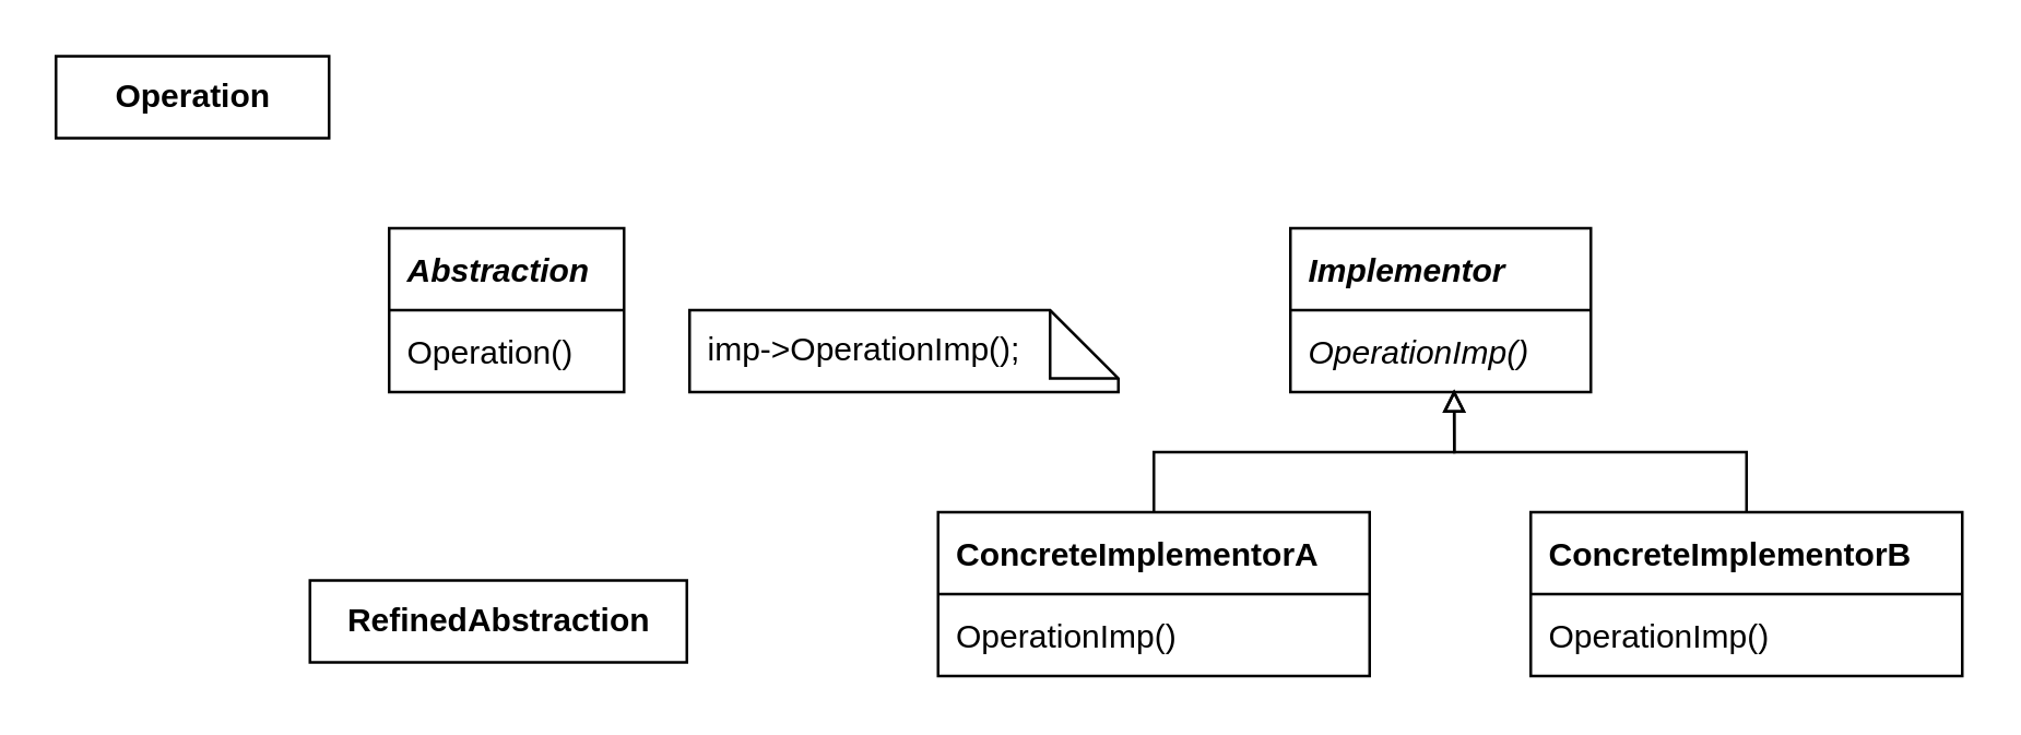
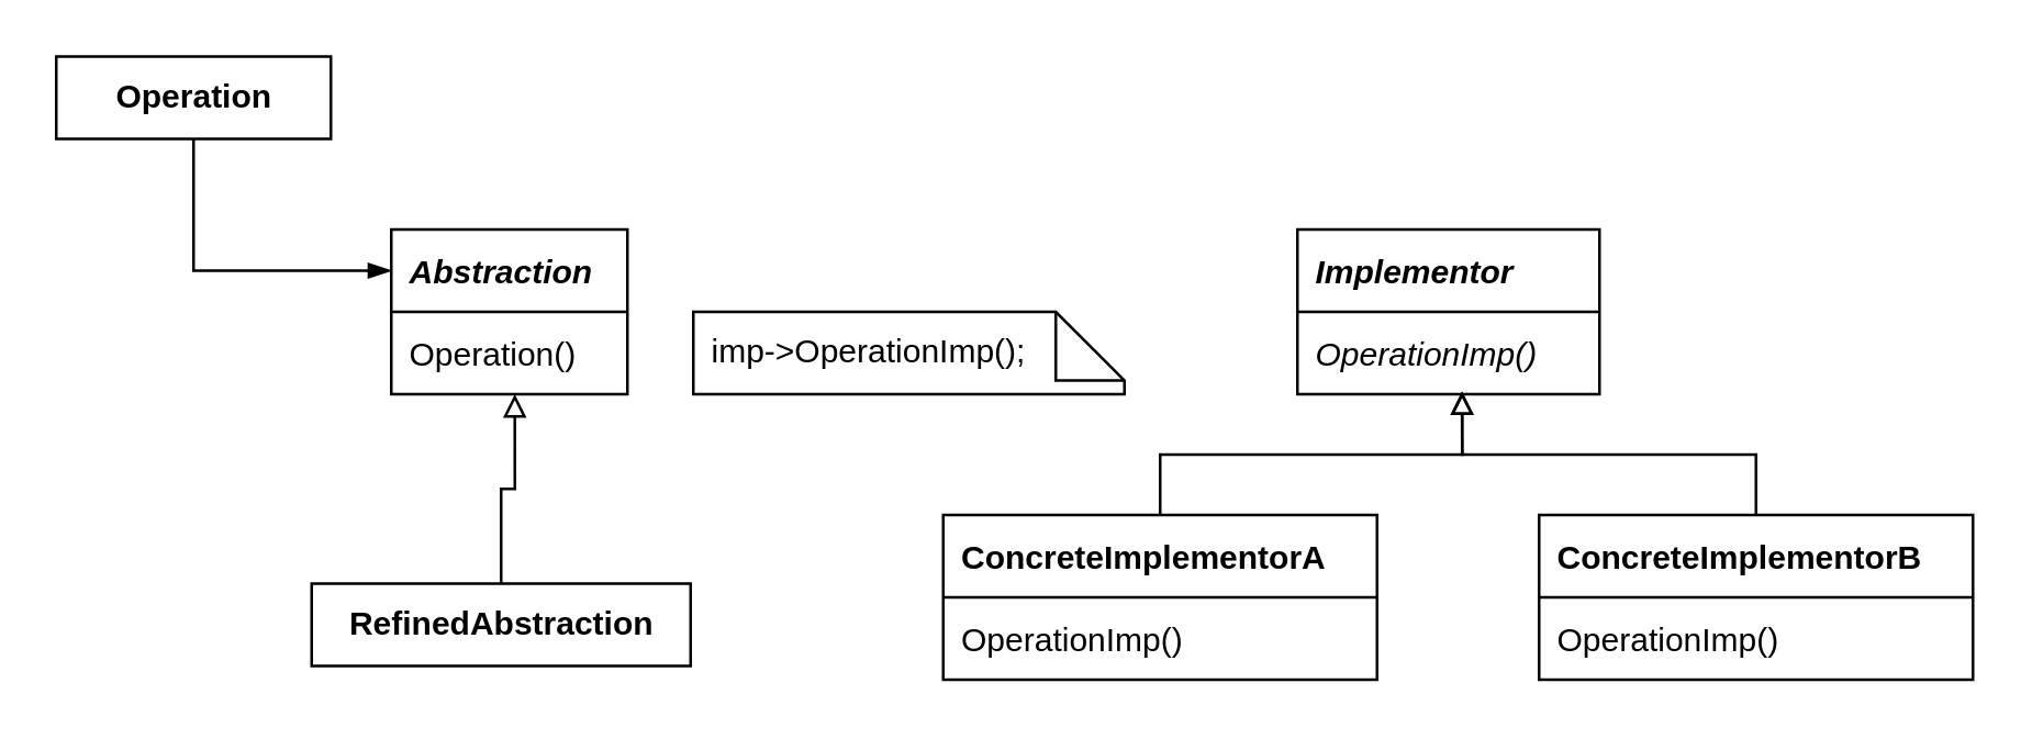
  <mxCell id="0" />
  <mxCell id="1" parent="0" />
+ <mxCell id="2" value="" style="edgeStyle=orthogonalEdgeStyle;rounded=0;orthogonalLoop=1;jettySize=auto;html=1;fontSize=12;startSize=25;entryX=0;entryY=0.25;entryDx=0;entryDy=0;endArrow=blockThin;endFill=1;exitX=0.5;exitY=1;exitDx=0;exitDy=0;" parent="1" source="3" target="4" edge="1"><mxGeometry relative="1" as="geometry"><mxPoint x="211" y="123" as="targetPoint" /></mxGeometry></mxCell>
  <mxCell id="3" value="&lt;b&gt;Operation&lt;/b&gt;" style="html=1;fontSize=12;startSize=25;arcSize=12;spacing=2;fillColor=none;" parent="1" vertex="1"><mxGeometry x="20" y="20" width="100" height="30" as="geometry" /></mxCell>
  <mxCell id="4" value="Abstraction" style="swimlane;fontStyle=3;childLayout=stackLayout;horizontal=1;startSize=30;fillColor=none;horizontalStack=0;resizeParent=1;resizeParentMax=0;resizeLast=0;collapsible=0;marginBottom=0;fontSize=12;swimlaneHead=1;swimlaneBody=1;connectable=1;allowArrows=1;dropTarget=1;align=left;spacingLeft=5;" vertex="1" parent="1"><mxGeometry x="142" y="83" width="86" height="60" as="geometry"><mxRectangle x="245" y="370" width="90" height="26" as="alternateBounds" /></mxGeometry></mxCell>
  <mxCell id="5" value="Operation()" style="text;strokeColor=none;fillColor=none;align=left;verticalAlign=middle;spacingLeft=5;spacingRight=4;overflow=hidden;rotatable=0;points=[[0,0.5],[1,0.5]];portConstraint=eastwest;fontSize=12;fontStyle=0" vertex="1" parent="4"><mxGeometry y="30" width="86" height="30" as="geometry" /></mxCell>
  <mxCell id="6" value="&lt;b&gt;RefinedAbstraction&lt;/b&gt;" style="html=1;fontSize=12;startSize=25;arcSize=12;spacing=2;fillColor=none;" vertex="1" parent="1"><mxGeometry x="113" y="212" width="138" height="30" as="geometry" /></mxCell>
+ <mxCell id="7" value="" style="edgeStyle=orthogonalEdgeStyle;rounded=0;orthogonalLoop=1;jettySize=auto;html=1;fontSize=12;startSize=30;entryX=0.523;entryY=1;entryDx=0;entryDy=0;entryPerimeter=0;endArrow=block;endFill=0;exitX=0.5;exitY=0;exitDx=0;exitDy=0;" edge="1" parent="1" source="6" target="5"><mxGeometry relative="1" as="geometry"><mxPoint x="235" y="165" as="sourcePoint" /><mxPoint x="224.03" y="492" as="targetPoint" /></mxGeometry></mxCell>
  <mxCell id="8" value="Implementor" style="swimlane;fontStyle=3;childLayout=stackLayout;horizontal=1;startSize=30;fillColor=none;horizontalStack=0;resizeParent=1;resizeParentMax=0;resizeLast=0;collapsible=0;marginBottom=0;fontSize=12;swimlaneHead=1;swimlaneBody=1;connectable=1;allowArrows=1;dropTarget=1;align=left;spacingLeft=5;" vertex="1" parent="1"><mxGeometry x="472" y="83" width="110" height="60" as="geometry"><mxRectangle x="245" y="370" width="90" height="26" as="alternateBounds" /></mxGeometry></mxCell>
  <mxCell id="9" value="OperationImp()" style="text;strokeColor=none;fillColor=none;align=left;verticalAlign=middle;spacingLeft=5;spacingRight=4;overflow=hidden;rotatable=0;points=[[0,0.5],[1,0.5]];portConstraint=eastwest;fontSize=12;fontStyle=2" vertex="1" parent="8"><mxGeometry y="30" width="110" height="30" as="geometry" /></mxCell>
  <mxCell id="10" value="ConcreteImplementorA" style="swimlane;fontStyle=1;childLayout=stackLayout;horizontal=1;startSize=30;fillColor=none;horizontalStack=0;resizeParent=1;resizeParentMax=0;resizeLast=0;collapsible=0;marginBottom=0;fontSize=12;swimlaneHead=1;swimlaneBody=1;connectable=1;allowArrows=1;dropTarget=1;align=left;spacingLeft=5;" vertex="1" parent="1"><mxGeometry x="343" y="187" width="158" height="60" as="geometry"><mxRectangle x="245" y="370" width="90" height="26" as="alternateBounds" /></mxGeometry></mxCell>
  <mxCell id="11" value="OperationImp()" style="text;strokeColor=none;fillColor=none;align=left;verticalAlign=middle;spacingLeft=5;spacingRight=4;overflow=hidden;rotatable=0;points=[[0,0.5],[1,0.5]];portConstraint=eastwest;fontSize=12;fontStyle=0" vertex="1" parent="10"><mxGeometry y="30" width="158" height="30" as="geometry" /></mxCell>
  <mxCell id="12" value="ConcreteImplementorB" style="swimlane;fontStyle=1;childLayout=stackLayout;horizontal=1;startSize=30;fillColor=none;horizontalStack=0;resizeParent=1;resizeParentMax=0;resizeLast=0;collapsible=0;marginBottom=0;fontSize=12;swimlaneHead=1;swimlaneBody=1;connectable=1;allowArrows=1;dropTarget=1;align=left;spacingLeft=5;" vertex="1" parent="1"><mxGeometry x="560" y="187" width="158" height="60" as="geometry"><mxRectangle x="245" y="370" width="90" height="26" as="alternateBounds" /></mxGeometry></mxCell>
  <mxCell id="13" value="OperationImp()" style="text;strokeColor=none;fillColor=none;align=left;verticalAlign=middle;spacingLeft=5;spacingRight=4;overflow=hidden;rotatable=0;points=[[0,0.5],[1,0.5]];portConstraint=eastwest;fontSize=12;fontStyle=0" vertex="1" parent="12"><mxGeometry y="30" width="158" height="30" as="geometry" /></mxCell>
  <mxCell id="14" value="" style="rounded=0;orthogonalLoop=1;jettySize=auto;html=1;fontSize=12;startSize=30;entryX=0.545;entryY=0.967;entryDx=0;entryDy=0;entryPerimeter=0;endArrow=block;endFill=0;edgeStyle=orthogonalEdgeStyle;" edge="1" parent="1" source="10" target="9"><mxGeometry relative="1" as="geometry"><mxPoint x="197" y="197" as="sourcePoint" /><mxPoint x="196.978" y="153" as="targetPoint" /></mxGeometry></mxCell>
  <mxCell id="15" value="" style="rounded=0;orthogonalLoop=1;jettySize=auto;html=1;fontSize=12;startSize=30;endArrow=block;endFill=0;edgeStyle=orthogonalEdgeStyle;entryX=0.545;entryY=0.967;entryDx=0;entryDy=0;entryPerimeter=0;" edge="1" parent="1" source="12" target="9"><mxGeometry relative="1" as="geometry"><mxPoint x="432" y="197" as="sourcePoint" /><mxPoint x="570" y="162" as="targetPoint" /></mxGeometry></mxCell>
  <mxCell id="16" value="imp-&amp;gt;OperationImp();" style="shape=note2;boundedLbl=1;whiteSpace=wrap;html=1;size=25;verticalAlign=middle;align=left;spacingLeft=5;fontSize=12;startSize=30;fillColor=none;" vertex="1" parent="1"><mxGeometry x="252" y="113" width="157" height="30" as="geometry" /></mxCell>
